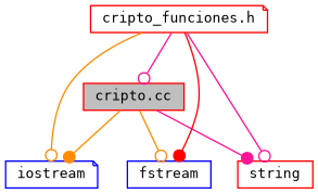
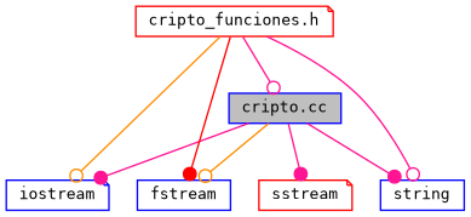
  digraph {
    fontname="DejaVu Sans Mono"
    node [color=red fillcolor=white fontname="DejaVu Sans Mono" fontsize=10 shape=box style=filled]
    edge [arrowhead=dot color=deeppink fontname="DejaVu Sans Mono" fontsize=10 labelfontname=Helvetica labelfontsize=10 style=solid]
-   n1 [fillcolor=grey75 fontcolor=black height=0.2 label="cripto.cc" width=0.4]
+   n1 [color=blue fillcolor=grey75 fontcolor=black height=0.2 label="cripto.cc" width=0.4]
    n2 [color=blue height=0.2 label=iostream shape=note width=0.4]
    n3 [color=blue height=0.2 label=fstream width=0.4]
-   n4 [height=0.2 label=string width=0.4]
+   n4 [color=blue height=0.2 label=string width=0.4]
+   n5 [height=0.2 label=sstream shape=note width=0.4]
    n6 [height=0.2 label="cripto_funciones.h" shape=note width=0.4]
-   n1 -> n2 [color=darkorange]
+   n1 -> n2
    n1 -> n3 [arrowhead=odot color=darkorange]
    n1 -> n4
+   n1 -> n5
    n6 -> n1 [arrowhead=odot]
    n6 -> n2 [arrowhead=odot color=darkorange]
    n6 -> n3 [color=red]
    n6 -> n4 [arrowhead=odot]
  }
